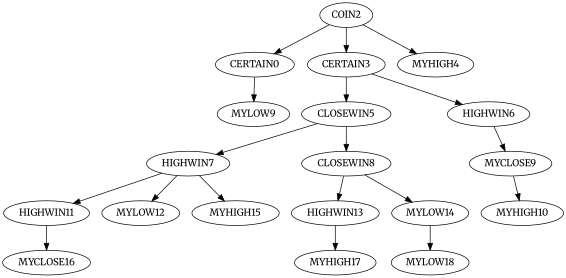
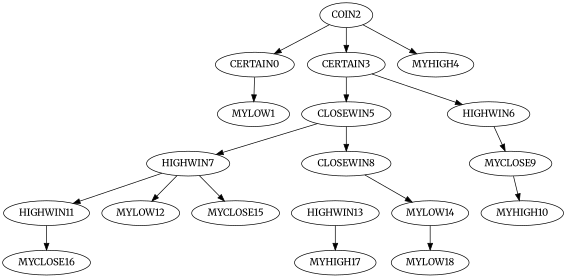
  digraph {
    fontname=Merriweather
    node [fontname=Merriweather]
    edge [fontname=Merriweather]
    CERTAIN0
-   MYLOW1 [label=MYLOW9]
+   MYLOW1
    COIN2
    CERTAIN3
    MYHIGH4
    CLOSEWIN5
    HIGHWIN6
    HIGHWIN7
    CLOSEWIN8
    MYCLOSE9
    HIGHWIN11
    MYLOW12
-   MYHIGH15
+   MYHIGH15 [label=MYCLOSE15]
    HIGHWIN13
    MYLOW14
    MYHIGH10
    MYCLOSE16
    MYHIGH17
    MYLOW18
    CERTAIN0 -> MYLOW1
    COIN2 -> CERTAIN0
    COIN2 -> CERTAIN3
    COIN2 -> MYHIGH4
    CERTAIN3 -> CLOSEWIN5
    CERTAIN3 -> HIGHWIN6
    CLOSEWIN5 -> HIGHWIN7
    CLOSEWIN5 -> CLOSEWIN8
    HIGHWIN6 -> MYCLOSE9
    HIGHWIN7 -> HIGHWIN11
    HIGHWIN7 -> MYLOW12
    HIGHWIN7 -> MYHIGH15
-   CLOSEWIN8 -> HIGHWIN13
    CLOSEWIN8 -> MYLOW14
    MYCLOSE9 -> MYHIGH10
    HIGHWIN11 -> MYCLOSE16
    HIGHWIN13 -> MYHIGH17
    MYLOW14 -> MYLOW18
  }
